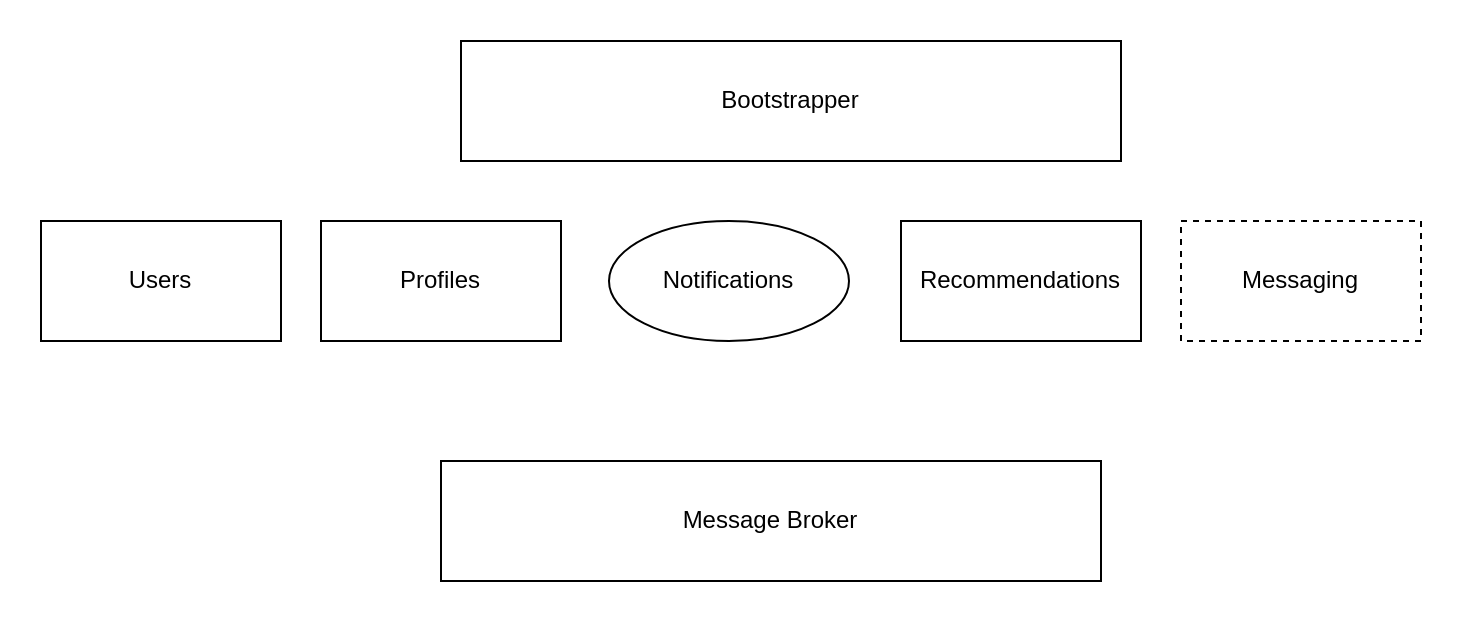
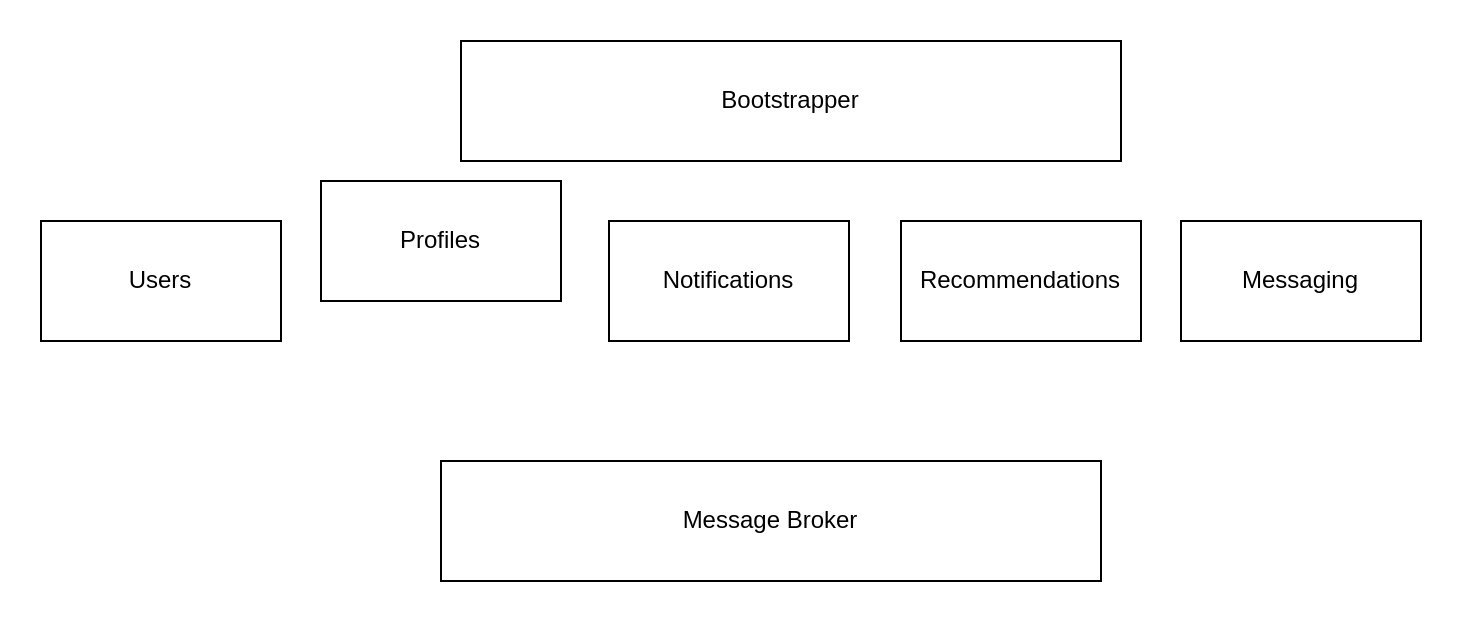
  <mxCell id="0" />
  <mxCell id="1" parent="0" />
  <mxCell id="2" value="Bootstrapper" style="rounded=0;whiteSpace=wrap;html=1;" vertex="1" parent="1"><mxGeometry x="230" y="20" width="330" height="60" as="geometry" /></mxCell>
  <mxCell id="3" value="Message Broker" style="rounded=0;whiteSpace=wrap;html=1;" vertex="1" parent="1"><mxGeometry x="220" y="230" width="330" height="60" as="geometry" /></mxCell>
  <mxCell id="4" value="Users" style="rounded=0;whiteSpace=wrap;html=1;" vertex="1" parent="1"><mxGeometry x="20" y="110" width="120" height="60" as="geometry" /></mxCell>
- <mxCell id="5" value="Profiles" style="rounded=0;whiteSpace=wrap;html=1;" vertex="1" parent="1"><mxGeometry x="160" y="110" width="120" height="60" as="geometry" /></mxCell>
- <mxCell id="6" value="Notifications" style="ellipse;whiteSpace=wrap;html=1;" vertex="1" parent="1"><mxGeometry x="304" y="110" width="120" height="60" as="geometry" /></mxCell>
+ <mxCell id="5" value="Profiles" style="rounded=0;whiteSpace=wrap;html=1;" vertex="1" parent="1"><mxGeometry x="160" y="90" width="120" height="60" as="geometry" /></mxCell>
+ <mxCell id="6" value="Notifications" style="rounded=0;whiteSpace=wrap;html=1;" vertex="1" parent="1"><mxGeometry x="304" y="110" width="120" height="60" as="geometry" /></mxCell>
  <mxCell id="7" value="Recommendations" style="rounded=0;whiteSpace=wrap;html=1;" vertex="1" parent="1"><mxGeometry x="450" y="110" width="120" height="60" as="geometry" /></mxCell>
- <mxCell id="8" value="Messaging" style="rounded=0;whiteSpace=wrap;html=1;dashed=1;" vertex="1" parent="1"><mxGeometry x="590" y="110" width="120" height="60" as="geometry" /></mxCell>
+ <mxCell id="8" value="Messaging" style="rounded=0;whiteSpace=wrap;html=1;" vertex="1" parent="1"><mxGeometry x="590" y="110" width="120" height="60" as="geometry" /></mxCell>
